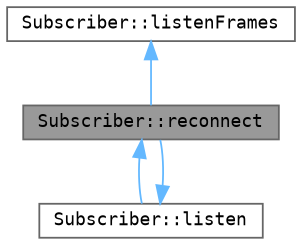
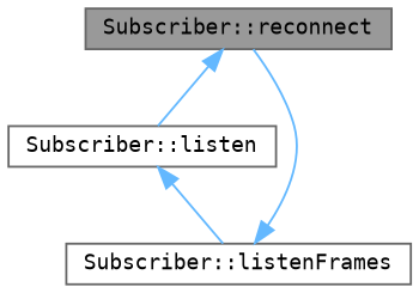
  digraph {
    fontname="DejaVu Sans Mono"
    rankdir=TB
    node [color=grey40 fillcolor=white fontname="DejaVu Sans Mono" fontsize=10 shape=box style=filled]
    edge [color=steelblue1 dir=back fontname="DejaVu Sans Mono" fontsize=10 labelfontname=Helvetica labelfontsize=10 style=solid]
    n1 [color=gray40 fillcolor=grey60 fontcolor=black height=0.2 label="Subscriber::reconnect" width=0.4]
    n2 [height=0.2 label="Subscriber::listen" width=0.4]
    n3 [height=0.2 label="Subscriber::listenFrames" width=0.4]
    n1 -> n2
-   n2 -> n1
+   n2 -> n3
    n3 -> n1
  }
